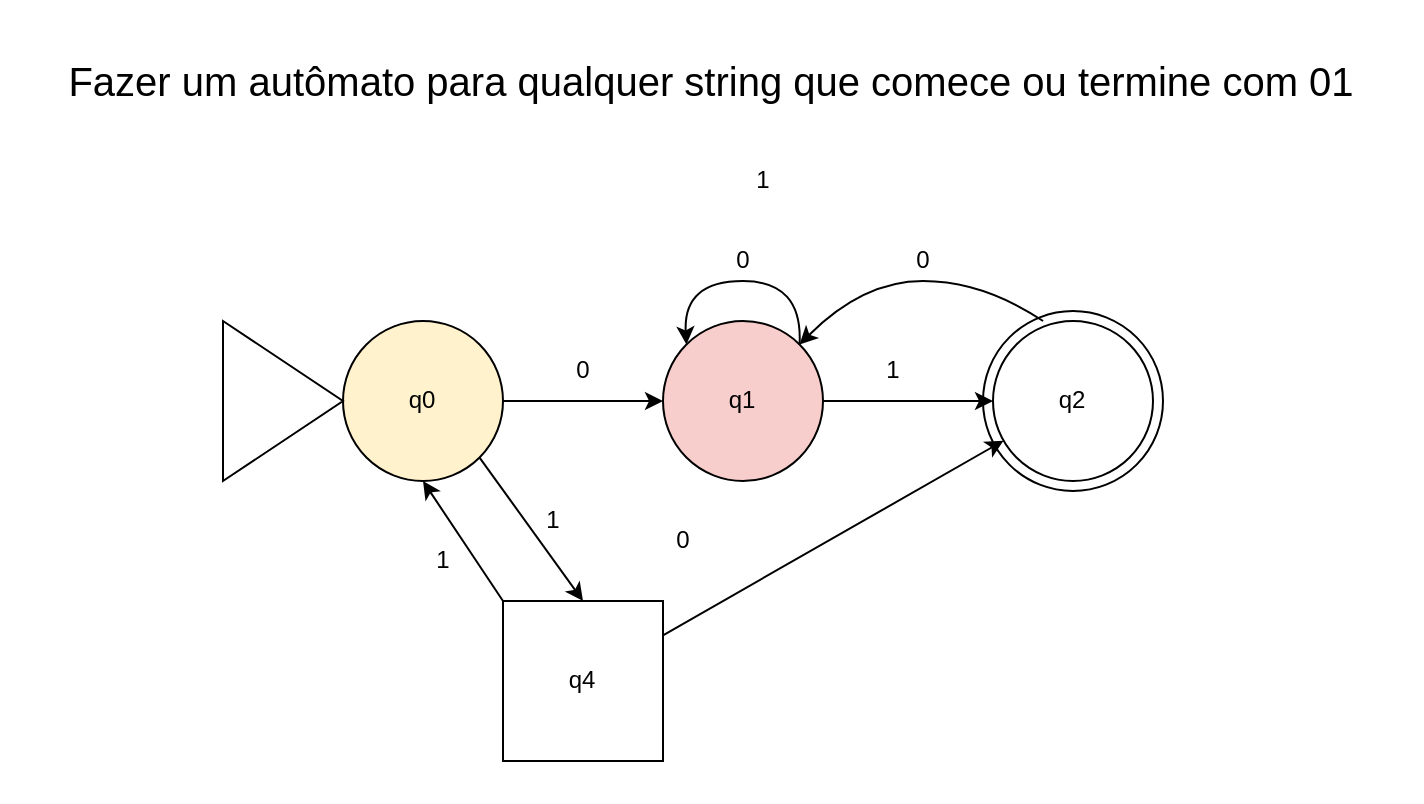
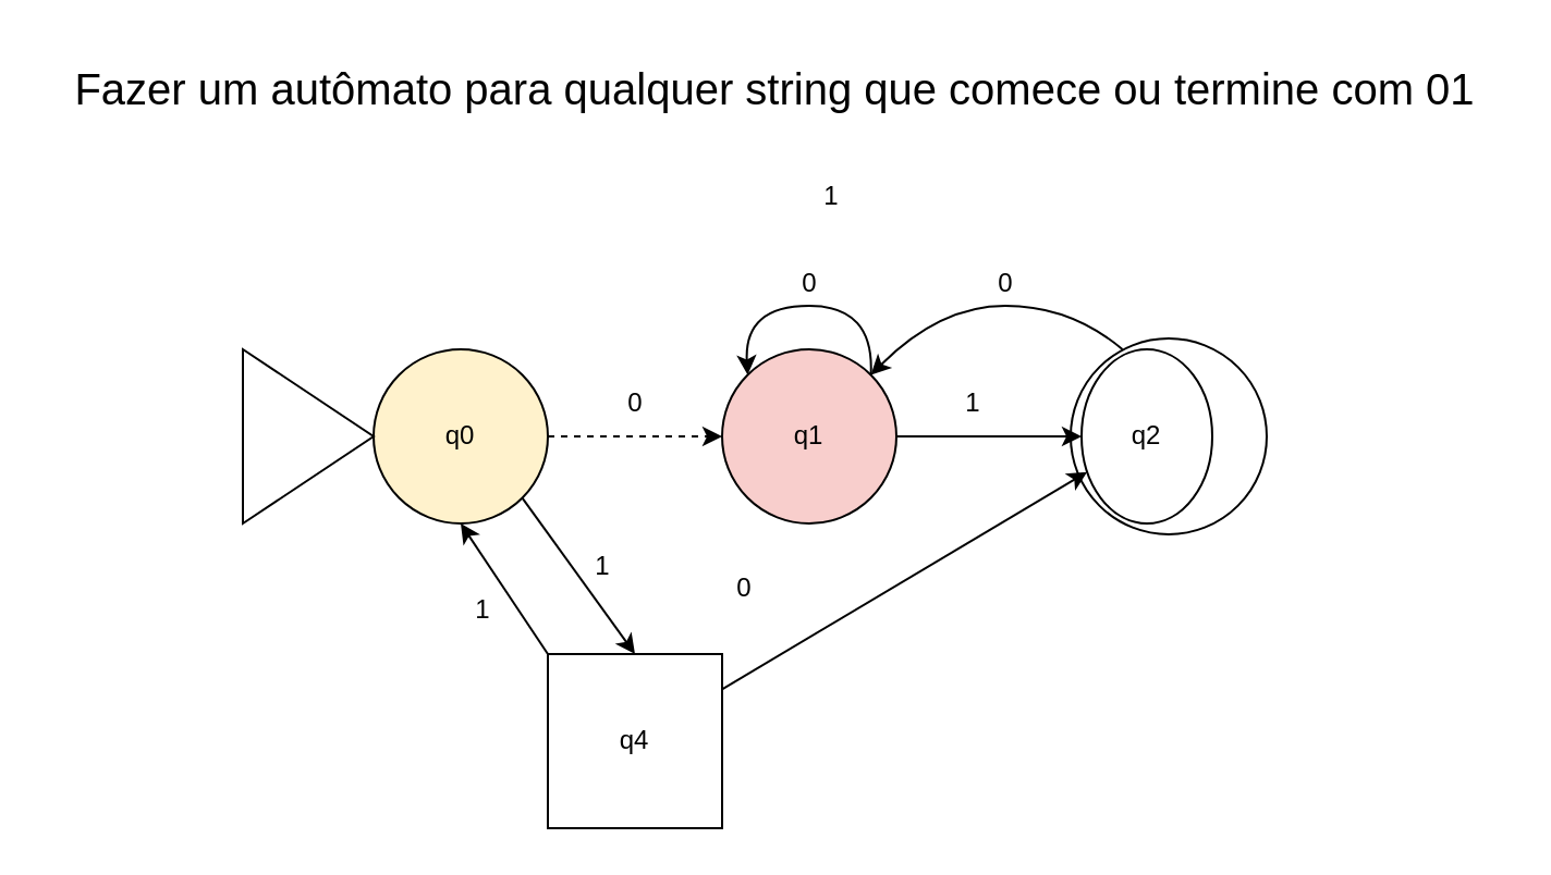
  <mxCell id="0" />
  <mxCell id="1" parent="0" />
  <mxCell id="2" value="q1&lt;br&gt;" style="ellipse;whiteSpace=wrap;html=1;aspect=fixed;fillColor=#f8cecc;" parent="1" vertex="1"><mxGeometry x="331" y="160" width="80" height="80" as="geometry" /></mxCell>
  <mxCell id="3" value="q0" style="ellipse;whiteSpace=wrap;html=1;aspect=fixed;fillColor=#fff2cc;" parent="1" vertex="1"><mxGeometry x="171" y="160" width="80" height="80" as="geometry" /></mxCell>
  <mxCell id="4" value="" style="triangle;whiteSpace=wrap;html=1;" parent="1" vertex="1"><mxGeometry x="111" y="160" width="60" height="80" as="geometry" /></mxCell>
  <mxCell id="5" value="0" style="text;html=1;align=center;verticalAlign=middle;resizable=0;points=[];autosize=1;strokeColor=none;fillColor=none;" parent="1" vertex="1"><mxGeometry x="276" y="170" width="30" height="30" as="geometry" /></mxCell>
  <mxCell id="6" value="1" style="text;html=1;align=center;verticalAlign=middle;resizable=0;points=[];autosize=1;strokeColor=none;fillColor=none;" parent="1" vertex="1"><mxGeometry x="431" y="170" width="30" height="30" as="geometry" /></mxCell>
  <mxCell id="7" value="" style="ellipse;whiteSpace=wrap;html=1;aspect=fixed;" parent="1" vertex="1"><mxGeometry x="491" y="155" width="90" height="90" as="geometry" /></mxCell>
- <mxCell id="8" value="q2" style="ellipse;whiteSpace=wrap;html=1;aspect=fixed;" parent="1" vertex="1"><mxGeometry x="496" y="160" width="80" height="80" as="geometry" /></mxCell>
+ <mxCell id="8" value="q2" style="ellipse;whiteSpace=wrap;html=1;aspect=fixed;" parent="1" vertex="1"><mxGeometry x="496" y="160" width="60" height="80" as="geometry" /></mxCell>
  <mxCell id="9" value="q4" style="whiteSpace=wrap;html=1;aspect=fixed;rounded=0;" parent="1" vertex="1"><mxGeometry x="251" y="300" width="80" height="80" as="geometry" /></mxCell>
  <mxCell id="10" value="1" style="text;html=1;align=center;verticalAlign=middle;resizable=0;points=[];autosize=1;strokeColor=none;fillColor=none;" parent="1" vertex="1"><mxGeometry x="261" y="245" width="30" height="30" as="geometry" /></mxCell>
- <mxCell id="11" value="" style="endArrow=classic;html=1;rounded=0;" parent="1" source="3" target="2" edge="1"><mxGeometry width="50" height="50" relative="1" as="geometry"><mxPoint x="271" y="230" as="sourcePoint" /><mxPoint x="321" y="180" as="targetPoint" /></mxGeometry></mxCell>
+ <mxCell id="11" value="" style="endArrow=classic;html=1;rounded=0;dashed=1;" parent="1" source="3" target="2" edge="1"><mxGeometry width="50" height="50" relative="1" as="geometry"><mxPoint x="271" y="230" as="sourcePoint" /><mxPoint x="321" y="180" as="targetPoint" /></mxGeometry></mxCell>
  <mxCell id="12" value="" style="endArrow=classic;html=1;rounded=0;" parent="1" source="2" target="8" edge="1"><mxGeometry width="50" height="50" relative="1" as="geometry"><mxPoint x="261" y="210" as="sourcePoint" /><mxPoint x="351" y="210" as="targetPoint" /></mxGeometry></mxCell>
  <mxCell id="13" value="" style="endArrow=classic;html=1;rounded=0;exitX=1;exitY=1;exitDx=0;exitDy=0;entryX=0.5;entryY=0;entryDx=0;entryDy=0;" parent="1" source="3" target="9" edge="1"><mxGeometry width="50" height="50" relative="1" as="geometry"><mxPoint x="261" y="210" as="sourcePoint" /><mxPoint x="341" y="210" as="targetPoint" /></mxGeometry></mxCell>
  <mxCell id="14" value="" style="endArrow=classic;html=1;rounded=0;entryX=0.5;entryY=1;entryDx=0;entryDy=0;exitX=0;exitY=0;exitDx=0;exitDy=0;" parent="1" source="9" target="3" edge="1"><mxGeometry width="50" height="50" relative="1" as="geometry"><mxPoint x="249.284" y="238.284" as="sourcePoint" /><mxPoint x="301" y="310" as="targetPoint" /></mxGeometry></mxCell>
  <mxCell id="15" value="1" style="text;html=1;align=center;verticalAlign=middle;resizable=0;points=[];autosize=1;strokeColor=none;fillColor=none;" parent="1" vertex="1"><mxGeometry x="206" y="265" width="30" height="30" as="geometry" /></mxCell>
  <mxCell id="16" value="" style="curved=1;endArrow=classic;html=1;rounded=0;entryX=0;entryY=0;entryDx=0;entryDy=0;exitX=1;exitY=0;exitDx=0;exitDy=0;" parent="1" source="2" target="2" edge="1"><mxGeometry width="50" height="50" relative="1" as="geometry"><mxPoint x="439.152" y="146.413" as="sourcePoint" /><mxPoint x="416" y="140" as="targetPoint" /><Array as="points"><mxPoint x="401" y="140" /><mxPoint x="341" y="140" /></Array></mxGeometry></mxCell>
  <mxCell id="17" value="0" style="text;html=1;align=center;verticalAlign=middle;resizable=0;points=[];autosize=1;strokeColor=none;fillColor=none;" parent="1" vertex="1"><mxGeometry x="356" y="115" width="30" height="30" as="geometry" /></mxCell>
  <mxCell id="18" value="" style="endArrow=classic;html=1;rounded=0;" parent="1" source="9" target="8" edge="1"><mxGeometry width="50" height="50" relative="1" as="geometry"><mxPoint x="249.284" y="238.284" as="sourcePoint" /><mxPoint x="301" y="310" as="targetPoint" /></mxGeometry></mxCell>
  <mxCell id="19" value="0" style="text;html=1;align=center;verticalAlign=middle;resizable=0;points=[];autosize=1;strokeColor=none;fillColor=none;" parent="1" vertex="1"><mxGeometry x="326" y="255" width="30" height="30" as="geometry" /></mxCell>
  <mxCell id="20" value="" style="curved=1;endArrow=classic;html=1;rounded=0;entryX=1;entryY=0;entryDx=0;entryDy=0;exitX=0.313;exitY=0;exitDx=0;exitDy=0;exitPerimeter=0;" parent="1" source="8" target="2" edge="1"><mxGeometry width="50" height="50" relative="1" as="geometry"><mxPoint x="489.284" y="161.716" as="sourcePoint" /><mxPoint x="432.716" y="161.716" as="targetPoint" /><Array as="points"><mxPoint x="491" y="140" /><mxPoint x="431" y="140" /></Array></mxGeometry></mxCell>
  <mxCell id="21" value="0" style="text;html=1;align=center;verticalAlign=middle;resizable=0;points=[];autosize=1;strokeColor=none;fillColor=none;" parent="1" vertex="1"><mxGeometry x="446" y="115" width="30" height="30" as="geometry" /></mxCell>
  <mxCell id="22" value="1" style="text;html=1;align=center;verticalAlign=middle;resizable=0;points=[];autosize=1;strokeColor=none;fillColor=none;" parent="1" vertex="1"><mxGeometry x="366" y="75" width="30" height="30" as="geometry" /></mxCell>
  <mxCell id="23" value="&lt;font style=&quot;font-size: 20px;&quot;&gt;Fazer um autômato para qualquer string que comece ou termine com 01&lt;/font&gt;" style="text;html=1;align=center;verticalAlign=middle;resizable=0;points=[];autosize=1;strokeColor=none;fillColor=none;" vertex="1" parent="1"><mxGeometry x="20" y="20" width="670" height="40" as="geometry" /></mxCell>
